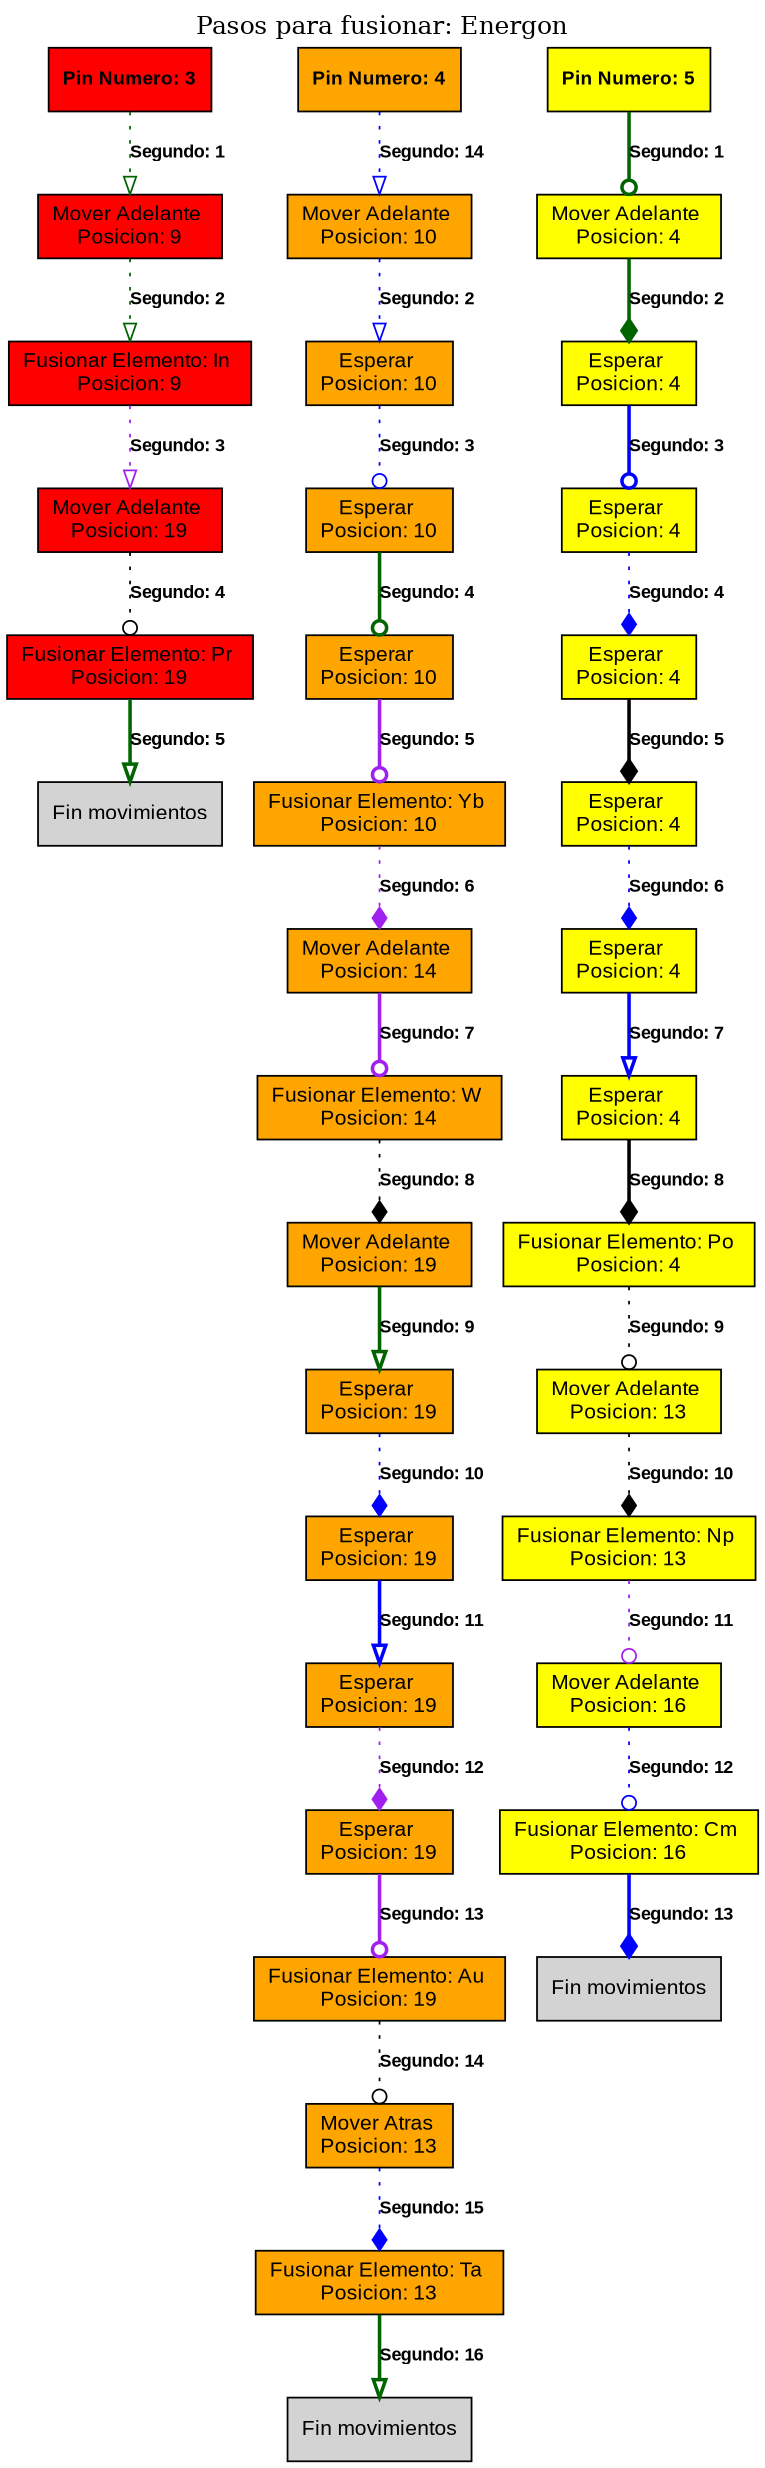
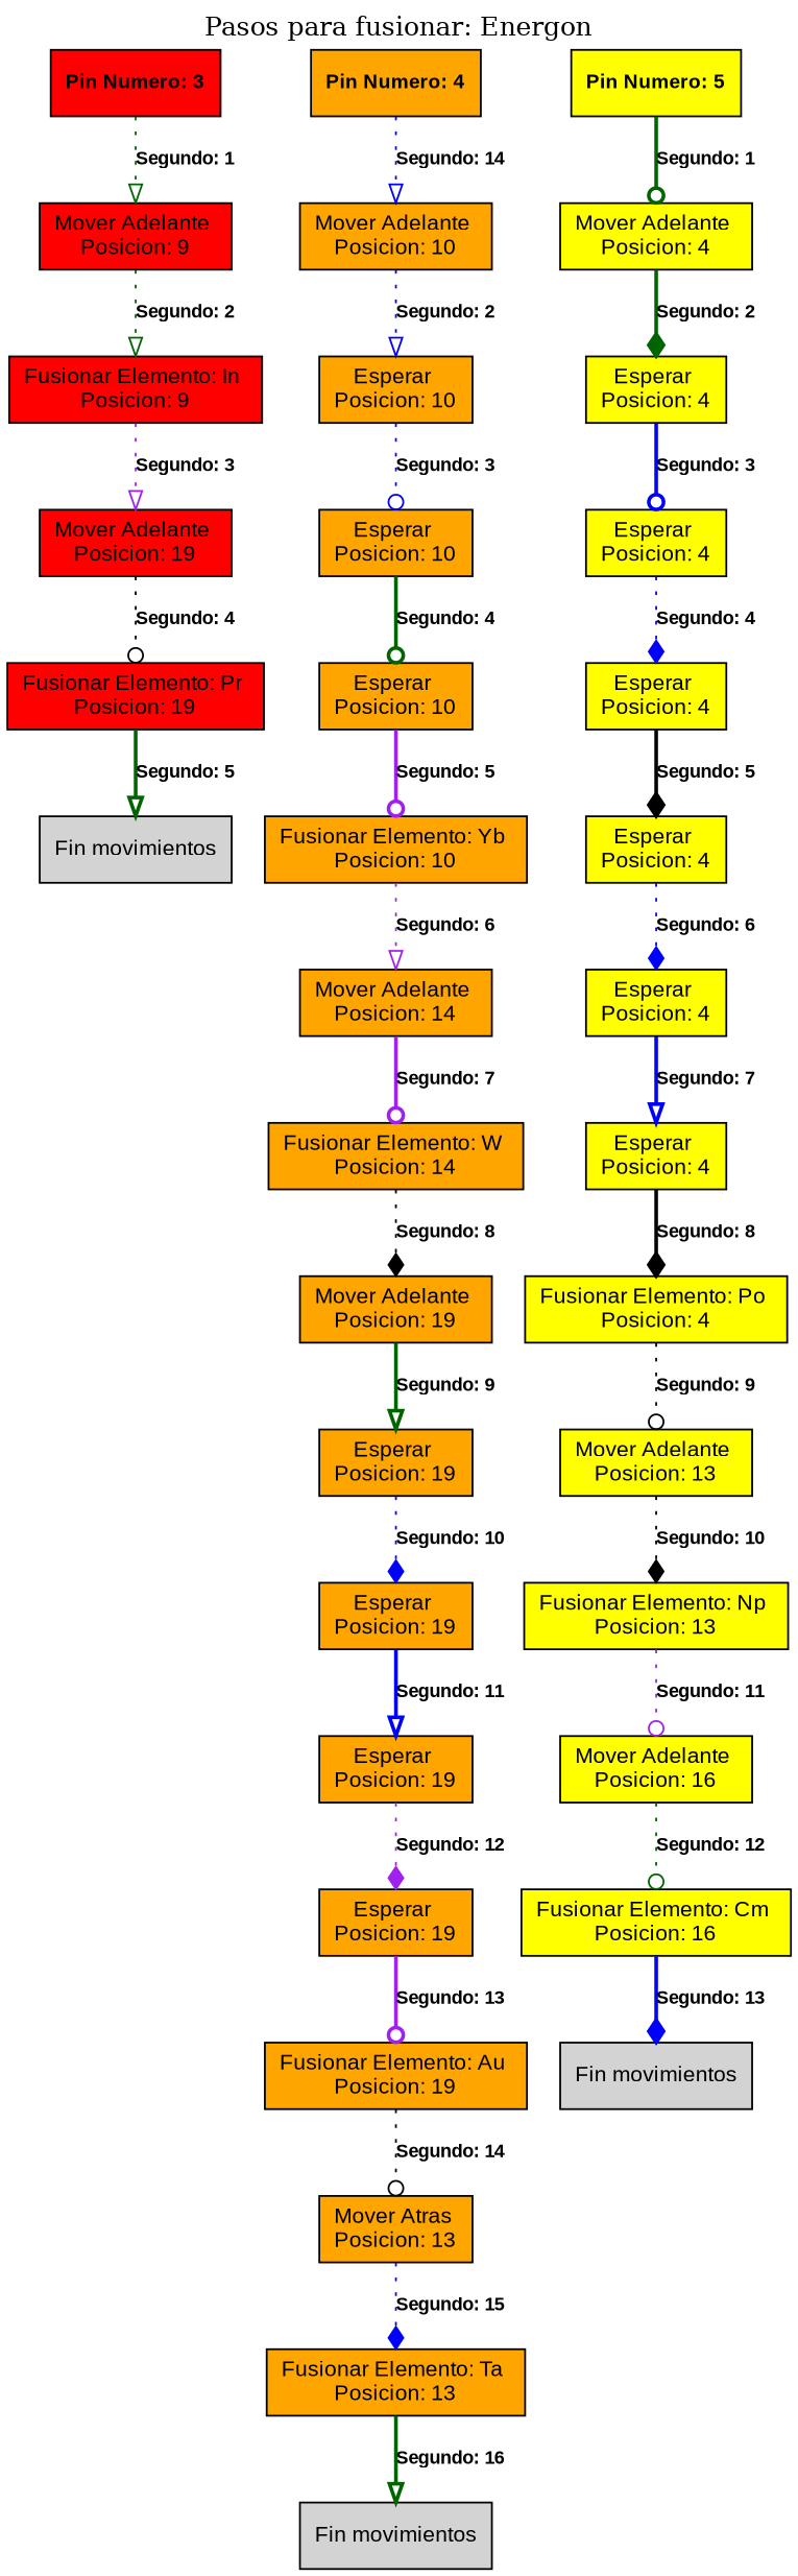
  digraph {
    label="Pasos para fusionar: Energon"
    labelloc=top
    rankdir=TB
    node [fillcolor=orange fontcolor=black fontname=Arial fontsize=12 shape=box style=filled]
    edge [arrowhead=odot color=blue fontname="Arial Black" fontsize=10 style=dotted]
    n1 [fillcolor=red fontname="Arial Black" fontsize=11 label="Pin Numero: 3"]
    n2 [fillcolor=red label="Mover Adelante \nPosicion: 9"]
    n3 [fillcolor=red label="Fusionar Elemento: In \nPosicion: 9"]
    n4 [fillcolor=red label="Mover Adelante \nPosicion: 19"]
    n5 [fillcolor=red label="Fusionar Elemento: Pr \nPosicion: 19"]
    n6 [fontname="Arial Black" fontsize=11 label="Pin Numero: 4"]
    n7 [label="Mover Adelante \nPosicion: 10"]
    n8 [label="Esperar \nPosicion: 10"]
    n9 [label="Esperar \nPosicion: 10"]
    n10 [label="Esperar \nPosicion: 10"]
    n11 [fillcolor=yellow fontname="Arial Black" fontsize=11 label="Pin Numero: 5"]
    n12 [fillcolor=yellow label="Mover Adelante \nPosicion: 4"]
    n13 [fillcolor=yellow label="Esperar \nPosicion: 4"]
    n14 [fillcolor=yellow label="Esperar \nPosicion: 4"]
    n15 [fillcolor=yellow label="Esperar \nPosicion: 4"]
    n16 [label="Fin movimientos" fillcolor=""]
    n17 [label="Fusionar Elemento: Yb \nPosicion: 10"]
    n18 [fillcolor=yellow label="Esperar \nPosicion: 4"]
    n19 [label="Mover Adelante \nPosicion: 14"]
    n20 [fillcolor=yellow label="Esperar \nPosicion: 4"]
    n21 [label="Fusionar Elemento: W \nPosicion: 14"]
    n22 [fillcolor=yellow label="Esperar \nPosicion: 4"]
    n23 [label="Mover Adelante \nPosicion: 19"]
    n24 [fillcolor=yellow label="Fusionar Elemento: Po \nPosicion: 4"]
    n25 [label="Esperar \nPosicion: 19"]
    n26 [fillcolor=yellow label="Mover Adelante \nPosicion: 13"]
    n27 [label="Esperar \nPosicion: 19"]
    n28 [fillcolor=yellow label="Fusionar Elemento: Np \nPosicion: 13"]
    n29 [fillcolor=yellow label="Mover Adelante \nPosicion: 16"]
    n30 [label="Esperar \nPosicion: 19"]
    n31 [fillcolor=yellow label="Fusionar Elemento: Cm \nPosicion: 16"]
    n32 [label="Esperar \nPosicion: 19"]
    n33 [label="Fin movimientos" fillcolor=""]
    n34 [label="Fusionar Elemento: Au \nPosicion: 19"]
    n35 [label="Mover Atras \nPosicion: 13"]
    n36 [label="Fusionar Elemento: Ta \nPosicion: 13"]
    n37 [label="Fin movimientos" fillcolor=""]
    n1 -> n2 [arrowhead=onormal color=darkgreen label="Segundo: 1"]
    n2 -> n3 [arrowhead=onormal color=darkgreen label="Segundo: 2"]
    n3 -> n4 [arrowhead=onormal color=purple label="Segundo: 3"]
    n4 -> n5 [color=black label="Segundo: 4"]
    n5 -> n16 [arrowhead=onormal color=darkgreen label="Segundo: 5" style=bold]
    n6 -> n7 [arrowhead=onormal label="Segundo: 14"]
    n7 -> n8 [arrowhead=onormal label="Segundo: 2"]
    n8 -> n9 [label="Segundo: 3"]
    n9 -> n10 [color=darkgreen label="Segundo: 4" style=bold]
    n10 -> n17 [color=purple label="Segundo: 5" style=bold]
    n11 -> n12 [color=darkgreen label="Segundo: 1" style=bold]
    n12 -> n13 [arrowhead=diamond color=darkgreen label="Segundo: 2" style=bold]
    n13 -> n14 [label="Segundo: 3" style=bold]
    n14 -> n15 [arrowhead=diamond label="Segundo: 4"]
    n15 -> n18 [arrowhead=diamond color=black label="Segundo: 5" style=bold]
-   n17 -> n19 [arrowhead=diamond color=purple label="Segundo: 6"]
+   n17 -> n19 [arrowhead=onormal color=purple label="Segundo: 6"]
    n18 -> n20 [arrowhead=diamond label="Segundo: 6"]
    n19 -> n21 [color=purple label="Segundo: 7" style=bold]
    n20 -> n22 [arrowhead=onormal label="Segundo: 7" style=bold]
    n21 -> n23 [arrowhead=diamond color=black label="Segundo: 8"]
    n22 -> n24 [arrowhead=diamond color=black label="Segundo: 8" style=bold]
    n23 -> n25 [arrowhead=onormal color=darkgreen label="Segundo: 9" style=bold]
    n24 -> n26 [color=black label="Segundo: 9"]
    n25 -> n27 [arrowhead=diamond label="Segundo: 10"]
    n26 -> n28 [arrowhead=diamond color=black label="Segundo: 10"]
    n27 -> n30 [arrowhead=onormal label="Segundo: 11" style=bold]
    n28 -> n29 [color=purple label="Segundo: 11"]
-   n29 -> n31 [label="Segundo: 12"]
+   n29 -> n31 [color=darkgreen label="Segundo: 12"]
    n30 -> n32 [arrowhead=diamond color=purple label="Segundo: 12"]
    n31 -> n33 [arrowhead=diamond label="Segundo: 13" style=bold]
    n32 -> n34 [color=purple label="Segundo: 13" style=bold]
    n34 -> n35 [color=black label="Segundo: 14"]
    n35 -> n36 [arrowhead=diamond label="Segundo: 15"]
    n36 -> n37 [arrowhead=onormal color=darkgreen label="Segundo: 16" style=bold]
  }
